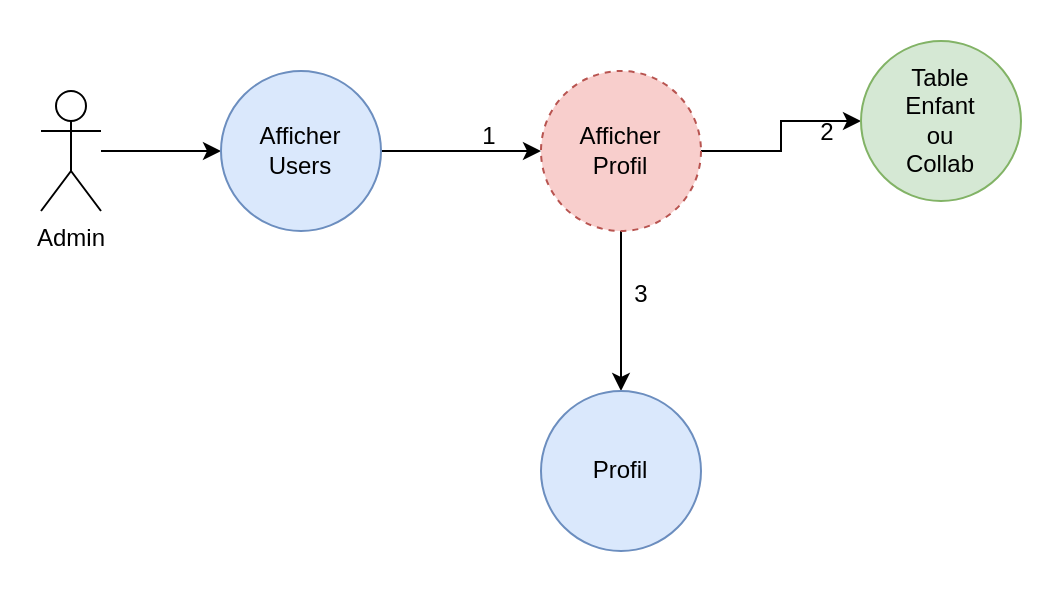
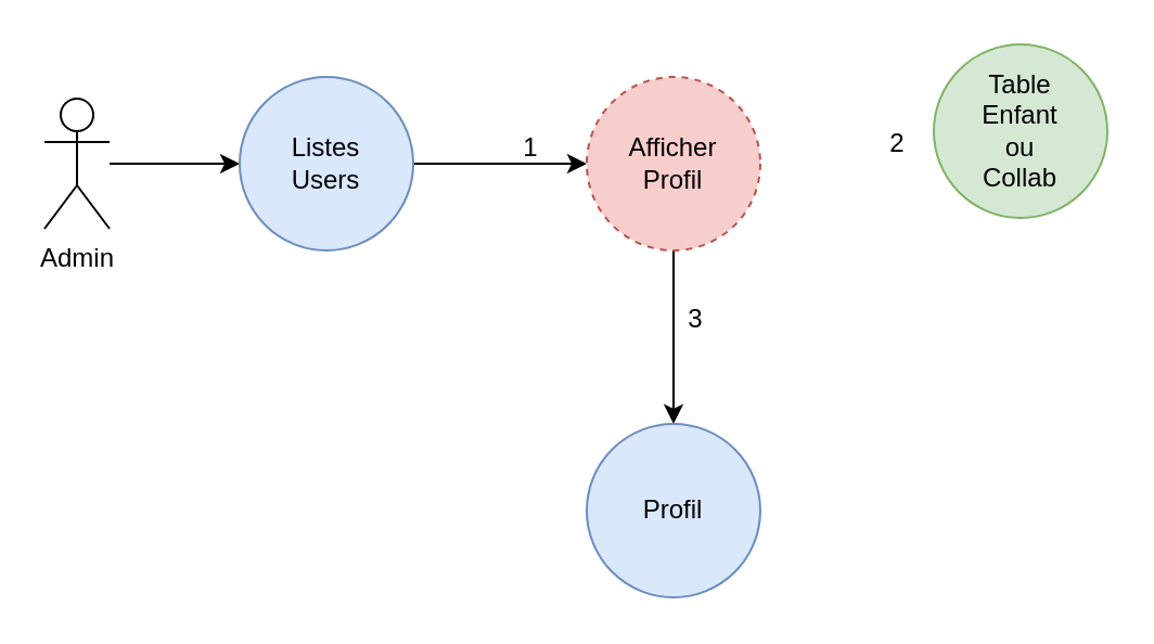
  <mxCell id="0" />
  <mxCell id="1" parent="0" />
  <mxCell id="2" value="" style="edgeStyle=orthogonalEdgeStyle;rounded=0;orthogonalLoop=1;jettySize=auto;html=1;" edge="1" parent="1" source="3" target="5"><mxGeometry relative="1" as="geometry" /></mxCell>
  <mxCell id="3" value="Admin" style="shape=umlActor;verticalLabelPosition=bottom;labelBackgroundColor=#ffffff;verticalAlign=top;html=1;outlineConnect=0;" vertex="1" parent="1"><mxGeometry x="20" y="45" width="30" height="60" as="geometry" /></mxCell>
  <mxCell id="4" value="" style="edgeStyle=orthogonalEdgeStyle;rounded=0;orthogonalLoop=1;jettySize=auto;html=1;" edge="1" parent="1" source="5" target="8"><mxGeometry relative="1" as="geometry" /></mxCell>
- <mxCell id="5" value="Afficher&lt;br&gt;Users" style="ellipse;whiteSpace=wrap;html=1;fillColor=#dae8fc;strokeColor=#6c8ebf;" vertex="1" parent="1"><mxGeometry x="110" y="35" width="80" height="80" as="geometry" /></mxCell>
+ <mxCell id="5" value="Listes&lt;br&gt;Users" style="ellipse;whiteSpace=wrap;html=1;fillColor=#dae8fc;strokeColor=#6c8ebf;" vertex="1" parent="1"><mxGeometry x="110" y="35" width="80" height="80" as="geometry" /></mxCell>
  <mxCell id="6" value="" style="edgeStyle=orthogonalEdgeStyle;rounded=0;orthogonalLoop=1;jettySize=auto;html=1;" edge="1" parent="1" source="8" target="10"><mxGeometry relative="1" as="geometry" /></mxCell>
- <mxCell id="7" value="" style="edgeStyle=orthogonalEdgeStyle;rounded=0;orthogonalLoop=1;jettySize=auto;html=1;" edge="1" parent="1" source="8" target="9"><mxGeometry relative="1" as="geometry" /></mxCell>
  <mxCell id="8" value="Afficher&lt;br&gt;Profil" style="ellipse;whiteSpace=wrap;html=1;fillColor=#f8cecc;strokeColor=#b85450;dashed=1;" vertex="1" parent="1"><mxGeometry x="270" y="35" width="80" height="80" as="geometry" /></mxCell>
  <mxCell id="9" value="Table&lt;br&gt;Enfant&lt;br&gt;ou&lt;br&gt;Collab" style="ellipse;whiteSpace=wrap;html=1;fillColor=#d5e8d4;strokeColor=#82b366;" vertex="1" parent="1"><mxGeometry x="430" y="20" width="80" height="80" as="geometry" /></mxCell>
  <mxCell id="10" value="Profil" style="ellipse;whiteSpace=wrap;html=1;fillColor=#dae8fc;strokeColor=#6c8ebf;" vertex="1" parent="1"><mxGeometry x="270" y="195" width="80" height="80" as="geometry" /></mxCell>
  <mxCell id="11" value="1" style="text;html=1;align=center;verticalAlign=middle;resizable=0;points=[];autosize=1;" vertex="1" parent="1"><mxGeometry x="234" y="58" width="20" height="20" as="geometry" /></mxCell>
  <mxCell id="12" value="2" style="text;html=1;align=center;verticalAlign=middle;resizable=0;points=[];autosize=1;" vertex="1" parent="1"><mxGeometry x="403" y="56" width="20" height="20" as="geometry" /></mxCell>
  <mxCell id="13" value="3" style="text;html=1;align=center;verticalAlign=middle;resizable=0;points=[];autosize=1;" vertex="1" parent="1"><mxGeometry x="310" y="137" width="20" height="20" as="geometry" /></mxCell>
